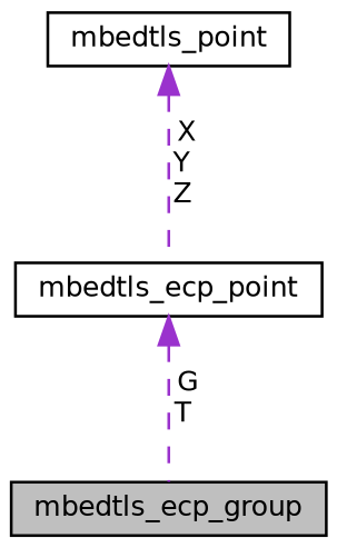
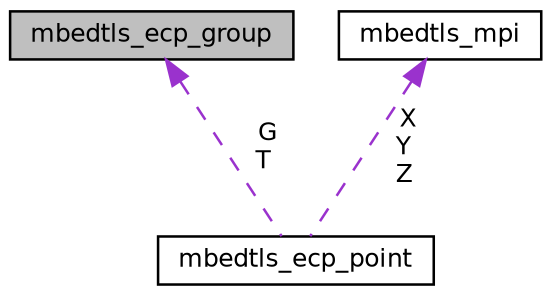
  digraph {
    node [color=black fillcolor=white fontname=Helvetica fontsize=10 shape=record style=filled]
    edge [color=darkorchid3 dir=back fontname=Helvetica fontsize=10 labelfontname=Helvetica labelfontsize=10 style=dashed]
    n1 [fillcolor=grey75 fontcolor=black height=0.2 label=mbedtls_ecp_group width=0.4]
    n2 [height=0.2 label=mbedtls_ecp_point width=0.4]
-   n3 [height=0.2 label=mbedtls_point width=0.4]
-   n2 -> n1 [label=" G\nT"]
+   n3 [height=0.2 label=mbedtls_mpi width=0.4]
+   n1 -> n2 [label=" G\nT"]
    n3 -> n2 [label=" X\nY\nZ"]
  }
